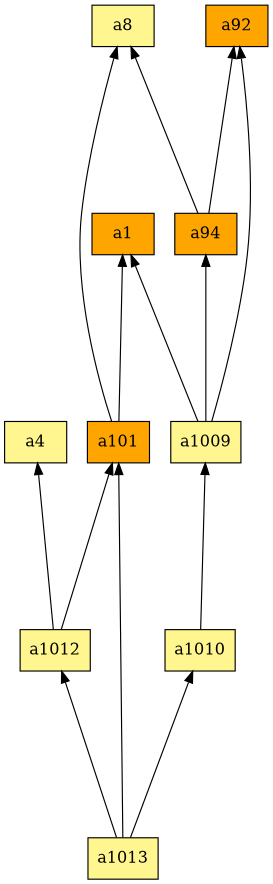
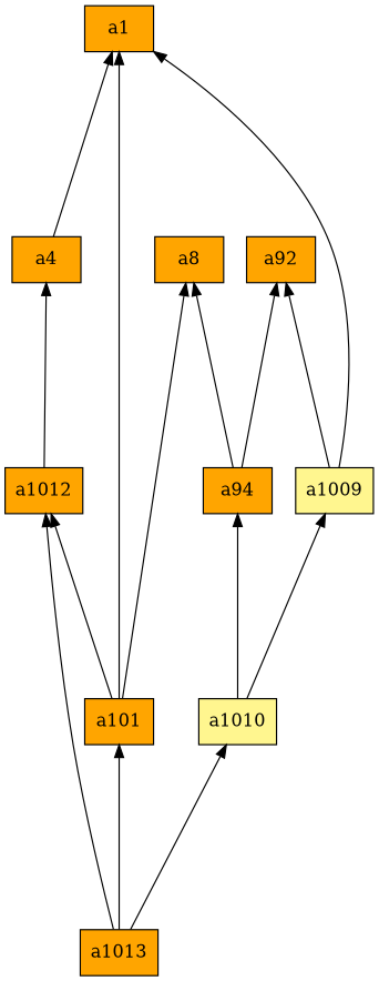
  digraph {
    rankdir=BT
    ranksep=2.0
    node [fillcolor=orange shape=record style=filled]
    n1 [fillcolor=khaki1 label="{a1009}"]
    n2 [label="{a1}"]
    n3 [label="{a92}"]
-   n4 [fillcolor=khaki1 label="{a8}"]
-   n5 [fillcolor=khaki1 label="{a4}"]
-   n6 [fillcolor=khaki1 label="{a1012}"]
+   n4 [label="{a8}"]
+   n5 [label="{a4}"]
+   n6 [label="{a1012}"]
    n7 [label="{a101}"]
-   n8 [fillcolor=khaki1 label="{a1013}"]
+   n8 [label="{a1013}"]
    n9 [fillcolor=khaki1 label="{a1010}"]
    n10 [label="{a94}"]
    n1 -> n2
    n1 -> n3
+   n5 -> n2
    n6 -> n5
-   n6 -> n7
+   n7 -> n6
    n7 -> n2
    n7 -> n4
    n8 -> n6
    n8 -> n7
    n8 -> n9
    n9 -> n1
-   n1 -> n10
+   n9 -> n10
    n10 -> n3
    n10 -> n4
  }
